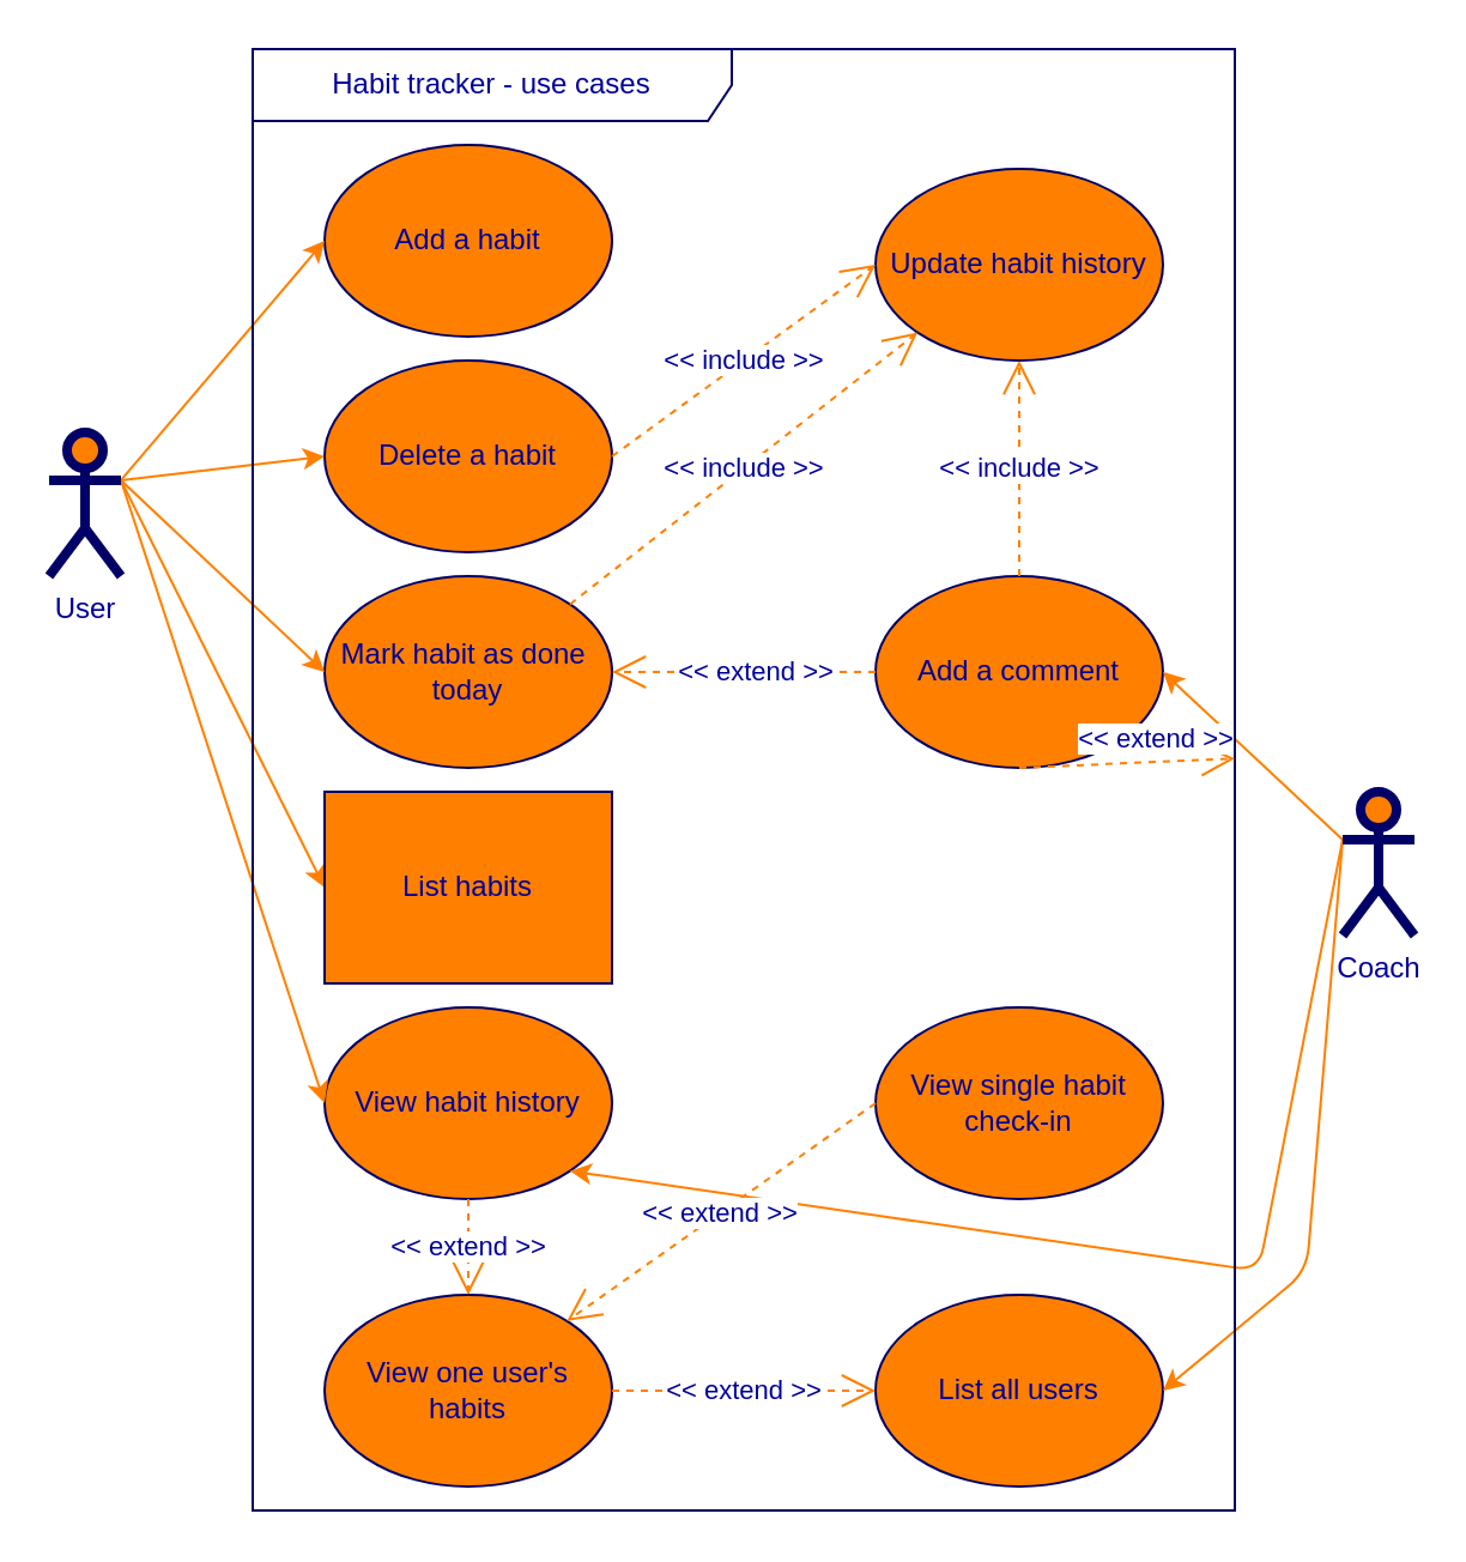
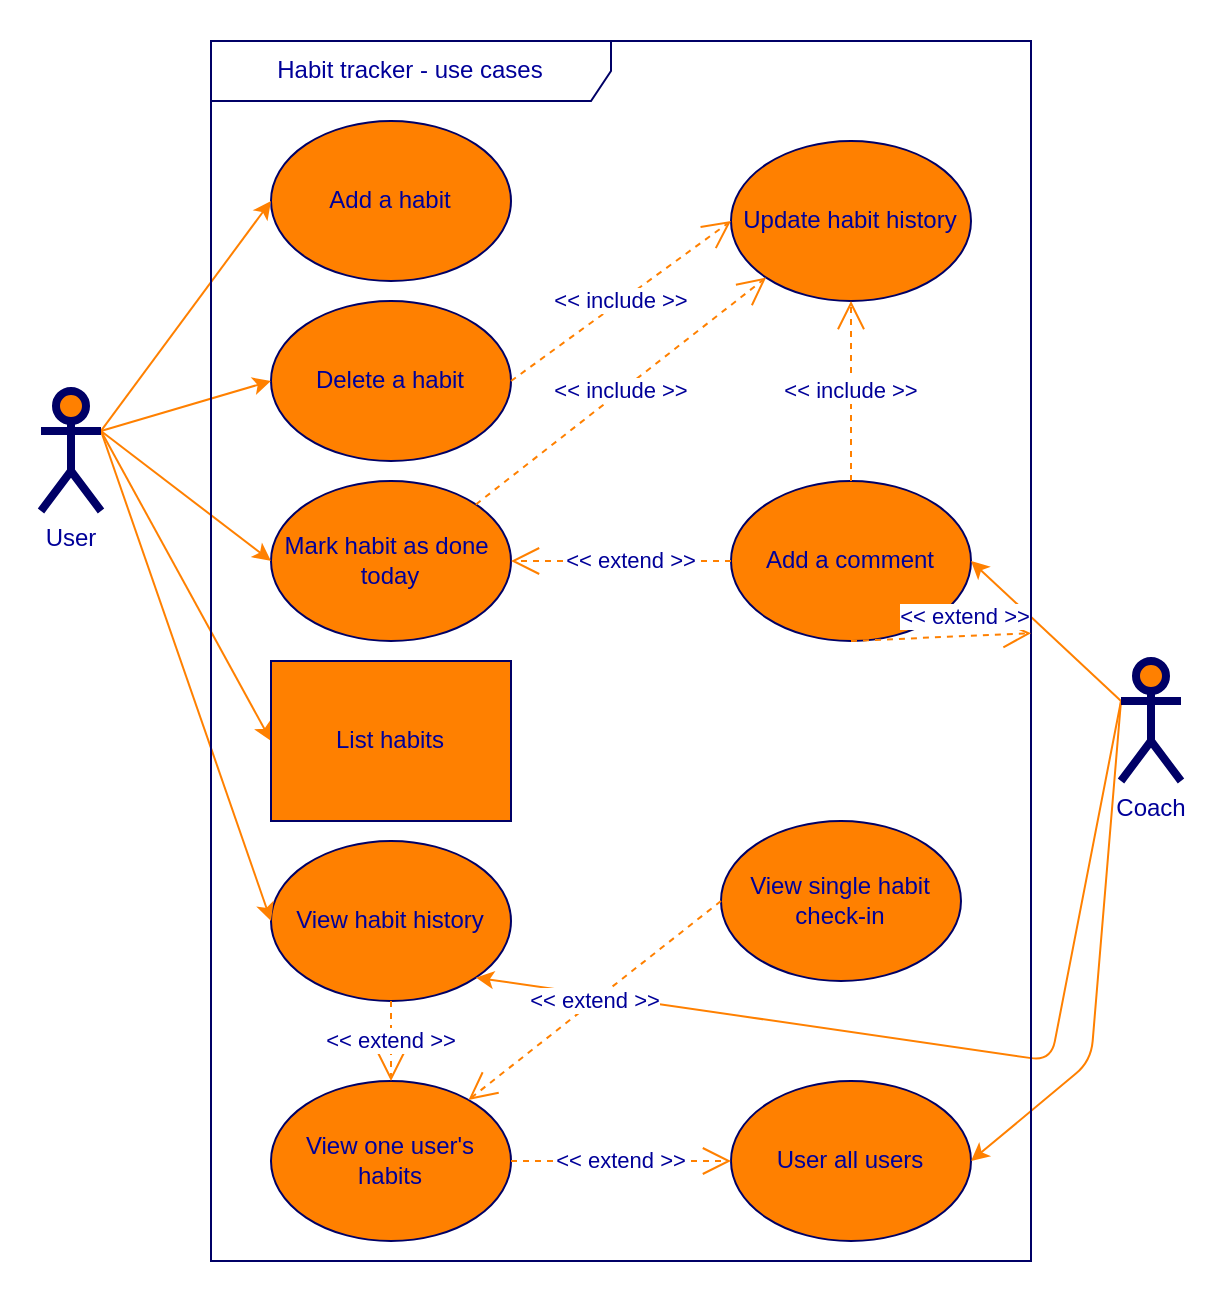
  <mxCell id="0" />
  <mxCell id="1" parent="0" />
  <mxCell id="2" value="Add a habit" style="ellipse;whiteSpace=wrap;html=1;fillColor=#FF8000;strokeColor=#000066;fontColor=#000099;" vertex="1" parent="1"><mxGeometry x="135" y="60" width="120" height="80" as="geometry" /></mxCell>
  <mxCell id="3" value="Delete a habit" style="ellipse;whiteSpace=wrap;html=1;fillColor=#FF8000;strokeColor=#000066;fontColor=#000099;" vertex="1" parent="1"><mxGeometry x="135" y="150" width="120" height="80" as="geometry" /></mxCell>
  <mxCell id="4" value="Mark habit as done&amp;nbsp; today" style="ellipse;whiteSpace=wrap;html=1;fillColor=#FF8000;strokeColor=#000066;fontColor=#000099;" vertex="1" parent="1"><mxGeometry x="135" y="240" width="120" height="80" as="geometry" /></mxCell>
  <mxCell id="5" value="Add a comment" style="ellipse;whiteSpace=wrap;html=1;fillColor=#FF8000;strokeColor=#000066;fontColor=#000099;" vertex="1" parent="1"><mxGeometry x="365" y="240" width="120" height="80" as="geometry" /></mxCell>
  <mxCell id="6" value="Update habit history" style="ellipse;whiteSpace=wrap;html=1;fillColor=#FF8000;strokeColor=#000066;fontColor=#000099;" vertex="1" parent="1"><mxGeometry x="365" y="70" width="120" height="80" as="geometry" /></mxCell>
  <mxCell id="7" value="View habit history" style="ellipse;whiteSpace=wrap;html=1;fillColor=#FF8000;strokeColor=#000066;fontColor=#000099;" vertex="1" parent="1"><mxGeometry x="135" y="420" width="120" height="80" as="geometry" /></mxCell>
  <mxCell id="8" value="View one user's habits" style="ellipse;whiteSpace=wrap;html=1;fillColor=#FF8000;strokeColor=#000066;fontColor=#000099;" vertex="1" parent="1"><mxGeometry x="135" y="540" width="120" height="80" as="geometry" /></mxCell>
- <mxCell id="9" value="View single habit check-in" style="ellipse;whiteSpace=wrap;html=1;fillColor=#FF8000;strokeColor=#000066;fontColor=#000099;" vertex="1" parent="1"><mxGeometry x="365" y="420" width="120" height="80" as="geometry" /></mxCell>
- <mxCell id="10" value="List all users" style="ellipse;whiteSpace=wrap;html=1;fillColor=#FF8000;strokeColor=#000066;fontColor=#000099;" vertex="1" parent="1"><mxGeometry x="365" y="540" width="120" height="80" as="geometry" /></mxCell>
+ <mxCell id="9" value="View single habit check-in" style="ellipse;whiteSpace=wrap;html=1;fillColor=#FF8000;strokeColor=#000066;fontColor=#000099;" vertex="1" parent="1"><mxGeometry x="360" y="410" width="120" height="80" as="geometry" /></mxCell>
+ <mxCell id="10" value="User all users" style="ellipse;whiteSpace=wrap;html=1;fillColor=#FF8000;strokeColor=#000066;fontColor=#000099;" vertex="1" parent="1"><mxGeometry x="365" y="540" width="120" height="80" as="geometry" /></mxCell>
  <mxCell id="11" style="html=1;exitX=1;exitY=0.333;exitPerimeter=0;entryX=0;entryY=0.5;jettySize=auto;orthogonalLoop=1;fillColor=#f8cecc;strokeColor=#FF8000;curved=1;fontColor=#000099;" edge="1" parent="1" source="16" target="2"><mxGeometry relative="1" as="geometry" /></mxCell>
  <mxCell id="12" style="html=1;exitX=1;exitY=0.333;exitPerimeter=0;entryX=0;entryY=0.5;jettySize=auto;orthogonalLoop=1;curved=1;fontColor=#000099;strokeColor=#FF8000;" edge="1" parent="1" source="16" target="3"><mxGeometry relative="1" as="geometry" /></mxCell>
  <mxCell id="13" style="rounded=0;html=1;exitX=1;exitY=0.333;exitPerimeter=0;entryX=0;entryY=0.5;jettySize=auto;orthogonalLoop=1;fontColor=#000099;strokeColor=#FF8000;" edge="1" parent="1" source="16" target="26"><mxGeometry relative="1" as="geometry" /></mxCell>
  <mxCell id="14" style="edgeStyle=none;curved=1;html=1;exitX=1;exitY=0.333;exitPerimeter=0;entryX=0;entryY=0.5;jettySize=auto;orthogonalLoop=1;strokeColor=#FF8000;fontColor=#000099;" edge="1" parent="1" source="16" target="4"><mxGeometry relative="1" as="geometry" /></mxCell>
  <mxCell id="15" style="edgeStyle=none;curved=1;html=1;exitX=1;exitY=0.333;exitPerimeter=0;jettySize=auto;orthogonalLoop=1;strokeColor=#FF8000;entryX=0;entryY=0.5;fontColor=#000099;" edge="1" parent="1" source="16" target="7"><mxGeometry relative="1" as="geometry" /></mxCell>
- <mxCell id="16" value="User" style="shape=umlActor;verticalLabelPosition=bottom;labelBackgroundColor=#ffffff;verticalAlign=top;html=1;strokeWidth=4;fillColor=#FF8000;strokeColor=#000066;fontColor=#000099;" vertex="1" parent="1"><mxGeometry x="20" y="180" width="30" height="60" as="geometry" /></mxCell>
+ <mxCell id="16" value="User" style="shape=umlActor;verticalLabelPosition=bottom;labelBackgroundColor=#ffffff;verticalAlign=top;html=1;strokeWidth=4;fillColor=#FF8000;strokeColor=#000066;fontColor=#000099;" vertex="1" parent="1"><mxGeometry x="20" y="195" width="30" height="60" as="geometry" /></mxCell>
  <mxCell id="17" style="rounded=0;html=1;exitX=0;exitY=0.333;exitPerimeter=0;entryX=1;entryY=0.5;jettySize=auto;orthogonalLoop=1;fontColor=#000099;strokeColor=#FF8000;" edge="1" parent="1" source="20" target="5"><mxGeometry relative="1" as="geometry" /></mxCell>
  <mxCell id="18" style="edgeStyle=none;html=1;exitX=0;exitY=0.333;exitPerimeter=0;entryX=1;entryY=1;jettySize=auto;orthogonalLoop=1;strokeColor=#FF8000;rounded=1;fontColor=#000099;" edge="1" parent="1" source="20" target="7"><mxGeometry relative="1" as="geometry"><Array as="points"><mxPoint x="525" y="530" /></Array></mxGeometry></mxCell>
  <mxCell id="19" style="edgeStyle=none;rounded=1;html=1;exitX=0;exitY=0.333;exitPerimeter=0;entryX=1;entryY=0.5;jettySize=auto;orthogonalLoop=1;strokeColor=#FF8000;fontSize=14;fontColor=#000099;" edge="1" parent="1" source="20" target="10"><mxGeometry relative="1" as="geometry"><Array as="points"><mxPoint x="545" y="530" /></Array></mxGeometry></mxCell>
  <mxCell id="20" value="Coach" style="shape=umlActor;verticalLabelPosition=bottom;labelBackgroundColor=#ffffff;verticalAlign=top;html=1;strokeWidth=4;fillColor=#FF8000;strokeColor=#000066;fontColor=#000099;" vertex="1" parent="1"><mxGeometry x="560" y="330" width="30" height="60" as="geometry" /></mxCell>
  <mxCell id="21" value="&amp;lt;&amp;lt; extend &amp;gt;&amp;gt;" style="endArrow=open;endSize=12;dashed=1;html=1;exitX=0;exitY=0.5;fontColor=#000099;strokeColor=#FF8000;" edge="1" parent="1" source="9" target="8"><mxGeometry width="160" relative="1" as="geometry"><mxPoint x="385.333" y="290.333" as="sourcePoint" /><mxPoint x="265.333" y="290.333" as="targetPoint" /></mxGeometry></mxCell>
  <mxCell id="22" value="Habit tracker - use cases" style="shape=umlFrame;whiteSpace=wrap;html=1;strokeWidth=1;fillColor=none;width=200;height=30;fontColor=#000099;strokeColor=#000066;" vertex="1" parent="1"><mxGeometry x="105" y="20" width="410" height="610" as="geometry" /></mxCell>
  <mxCell id="23" value="&amp;lt;&amp;lt; include &amp;gt;&amp;gt;" style="endArrow=open;endSize=12;dashed=1;html=1;exitX=1;exitY=0;entryX=0;entryY=1;fontColor=#000099;strokeColor=#FF8000;" edge="1" parent="1" source="4" target="6"><mxGeometry width="160" relative="1" as="geometry"><mxPoint x="385" y="380" as="sourcePoint" /><mxPoint x="375" y="110" as="targetPoint" /></mxGeometry></mxCell>
  <mxCell id="24" value="&amp;lt;&amp;lt; extend &amp;gt;&amp;gt;" style="endArrow=open;endSize=12;dashed=1;html=1;exitX=0.5;exitY=1;fontColor=#000099;strokeColor=#FF8000;" edge="1" parent="1" source="5" target="22"><mxGeometry x="0.273" y="10" width="160" relative="1" as="geometry"><mxPoint x="445" y="210" as="sourcePoint" /><mxPoint x="445" y="160" as="targetPoint" /><mxPoint as="offset" /></mxGeometry></mxCell>
  <mxCell id="25" value="&amp;lt;&amp;lt; extend &amp;gt;&amp;gt;" style="endArrow=open;endSize=12;dashed=1;html=1;entryX=1;entryY=0.5;exitX=0;exitY=0.5;fontColor=#000099;strokeColor=#FF8000;" edge="1" parent="1" source="5" target="4"><mxGeometry x="-0.091" width="160" relative="1" as="geometry"><mxPoint x="315" y="320" as="sourcePoint" /><mxPoint x="445" y="340" as="targetPoint" /><mxPoint as="offset" /></mxGeometry></mxCell>
  <mxCell id="26" value="List habits" style="whiteSpace=wrap;html=1;fillColor=#FF8000;strokeColor=#000066;fontColor=#000099;rounded=0;" vertex="1" parent="1"><mxGeometry x="135" y="330" width="120" height="80" as="geometry" /></mxCell>
  <mxCell id="27" value="&amp;lt;&amp;lt; include &amp;gt;&amp;gt;" style="endArrow=open;endSize=12;dashed=1;html=1;exitX=1;exitY=0.5;entryX=0;entryY=0.5;fontColor=#000099;strokeColor=#FF8000;" edge="1" parent="1" source="3" target="6"><mxGeometry width="160" relative="1" as="geometry"><mxPoint x="247" y="262" as="sourcePoint" /><mxPoint x="403" y="148" as="targetPoint" /></mxGeometry></mxCell>
  <mxCell id="28" value="&amp;lt;&amp;lt; include &amp;gt;&amp;gt;" style="endArrow=open;endSize=12;dashed=1;html=1;exitX=0.5;exitY=0;entryX=0.5;entryY=1;fontColor=#000099;strokeColor=#FF8000;" edge="1" parent="1" source="5" target="6"><mxGeometry width="160" relative="1" as="geometry"><mxPoint x="247" y="262" as="sourcePoint" /><mxPoint x="393" y="148" as="targetPoint" /></mxGeometry></mxCell>
  <mxCell id="29" value="&amp;lt;&amp;lt; extend &amp;gt;&amp;gt;" style="endArrow=open;endSize=12;dashed=1;html=1;exitX=1;exitY=0.5;entryX=0;entryY=0.5;fontColor=#000099;strokeColor=#FF8000;" edge="1" parent="1" source="8" target="10"><mxGeometry width="160" relative="1" as="geometry"><mxPoint x="375" y="470" as="sourcePoint" /><mxPoint x="265" y="470" as="targetPoint" /></mxGeometry></mxCell>
  <mxCell id="30" value="&amp;lt;&amp;lt; extend &amp;gt;&amp;gt;" style="endArrow=open;endSize=12;dashed=1;html=1;exitX=0.5;exitY=1;entryX=0.5;entryY=0;fontColor=#000099;strokeColor=#FF8000;" edge="1" parent="1" source="7" target="8"><mxGeometry width="160" relative="1" as="geometry"><mxPoint x="265" y="590" as="sourcePoint" /><mxPoint x="315" y="550" as="targetPoint" /></mxGeometry></mxCell>
